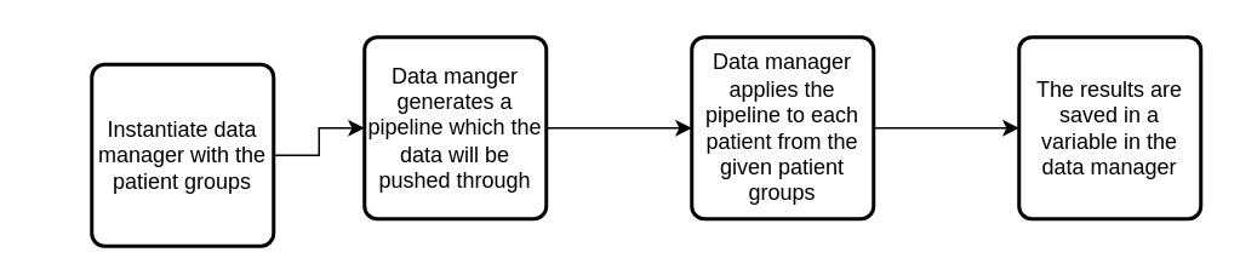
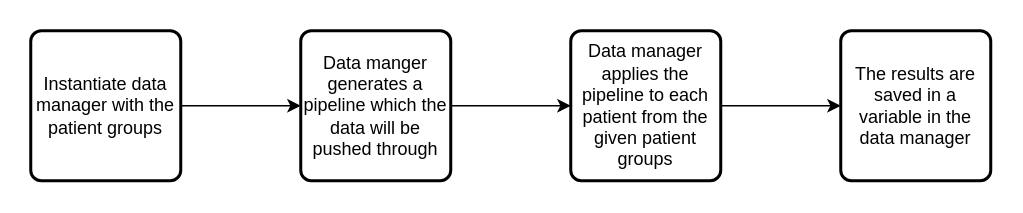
  <mxCell id="0" />
  <mxCell id="1" parent="0" />
  <mxCell id="2" value="" style="edgeStyle=orthogonalEdgeStyle;rounded=0;orthogonalLoop=1;jettySize=auto;html=1;" edge="1" parent="1" source="3" target="5"><mxGeometry relative="1" as="geometry" /></mxCell>
- <mxCell id="3" value="&lt;div&gt;Instantiate data manager with the patient groups &lt;/div&gt;" style="rounded=1;whiteSpace=wrap;html=1;absoluteArcSize=1;arcSize=14;strokeWidth=2;" vertex="1" parent="1"><mxGeometry x="50" y="35" width="100" height="100" as="geometry" /></mxCell>
+ <mxCell id="3" value="&lt;div&gt;Instantiate data manager with the patient groups &lt;/div&gt;" style="rounded=1;whiteSpace=wrap;html=1;absoluteArcSize=1;arcSize=14;strokeWidth=2;" vertex="1" parent="1"><mxGeometry x="20" y="20" width="100" height="100" as="geometry" /></mxCell>
  <mxCell id="4" value="" style="edgeStyle=orthogonalEdgeStyle;rounded=0;orthogonalLoop=1;jettySize=auto;html=1;" edge="1" parent="1" source="5" target="7"><mxGeometry relative="1" as="geometry" /></mxCell>
  <mxCell id="5" value="Data manger generates a pipeline which the data will be pushed through" style="rounded=1;whiteSpace=wrap;html=1;absoluteArcSize=1;arcSize=14;strokeWidth=2;" vertex="1" parent="1"><mxGeometry x="200" y="20" width="100" height="100" as="geometry" /></mxCell>
  <mxCell id="6" value="" style="edgeStyle=orthogonalEdgeStyle;rounded=0;orthogonalLoop=1;jettySize=auto;html=1;" edge="1" parent="1" source="7" target="8"><mxGeometry relative="1" as="geometry" /></mxCell>
  <mxCell id="7" value="Data manager applies the pipeline to each patient from the given patient groups" style="rounded=1;whiteSpace=wrap;html=1;absoluteArcSize=1;arcSize=14;strokeWidth=2;" vertex="1" parent="1"><mxGeometry x="380" y="20" width="100" height="100" as="geometry" /></mxCell>
  <mxCell id="8" value="The results are saved in a variable in the data manager" style="rounded=1;whiteSpace=wrap;html=1;absoluteArcSize=1;arcSize=14;strokeWidth=2;" vertex="1" parent="1"><mxGeometry x="560" y="20" width="100" height="100" as="geometry" /></mxCell>
